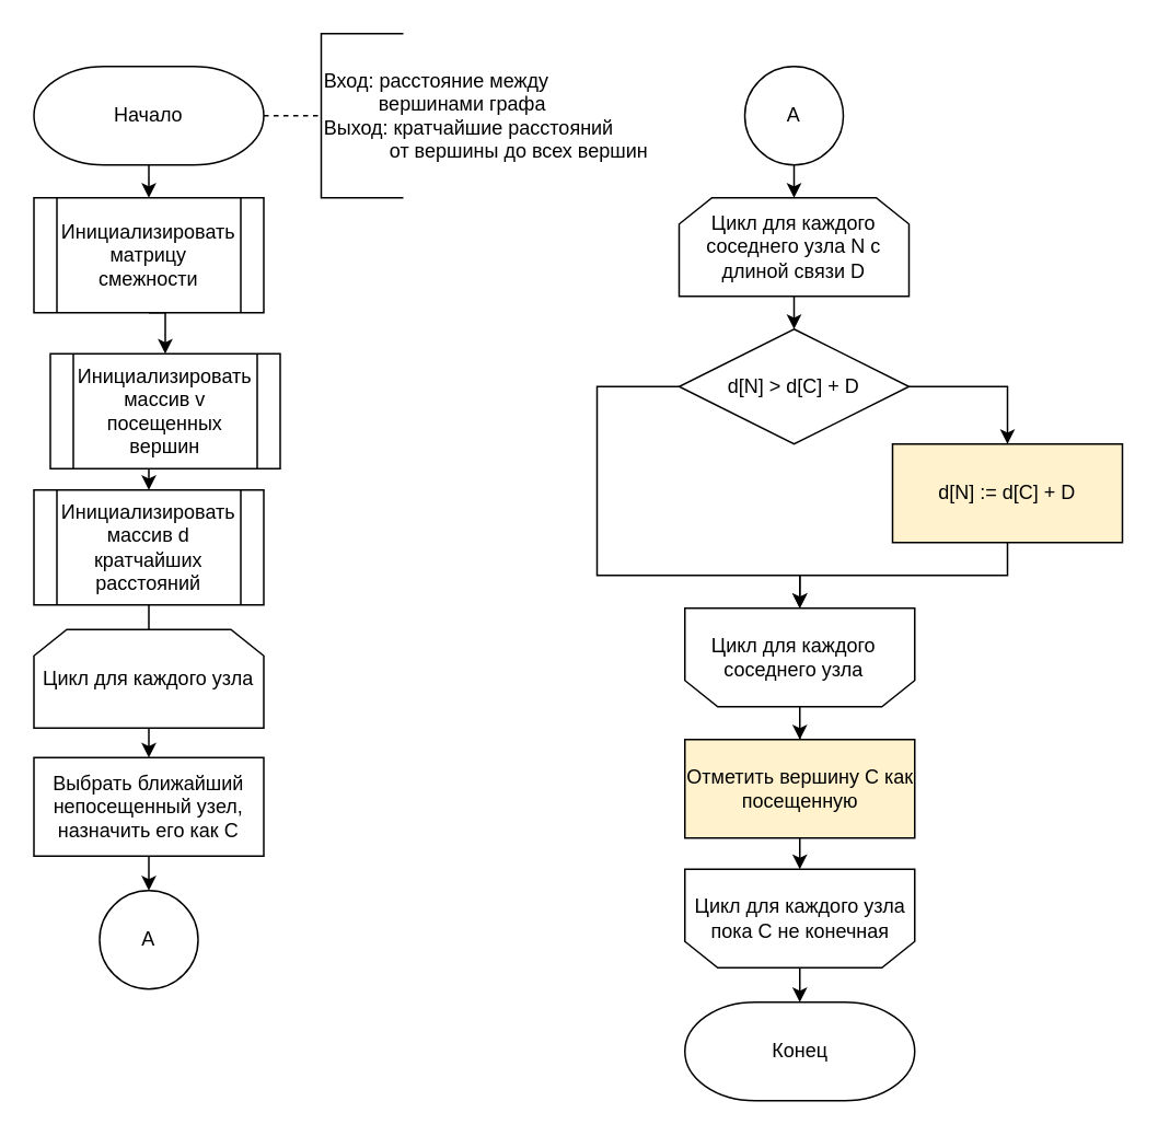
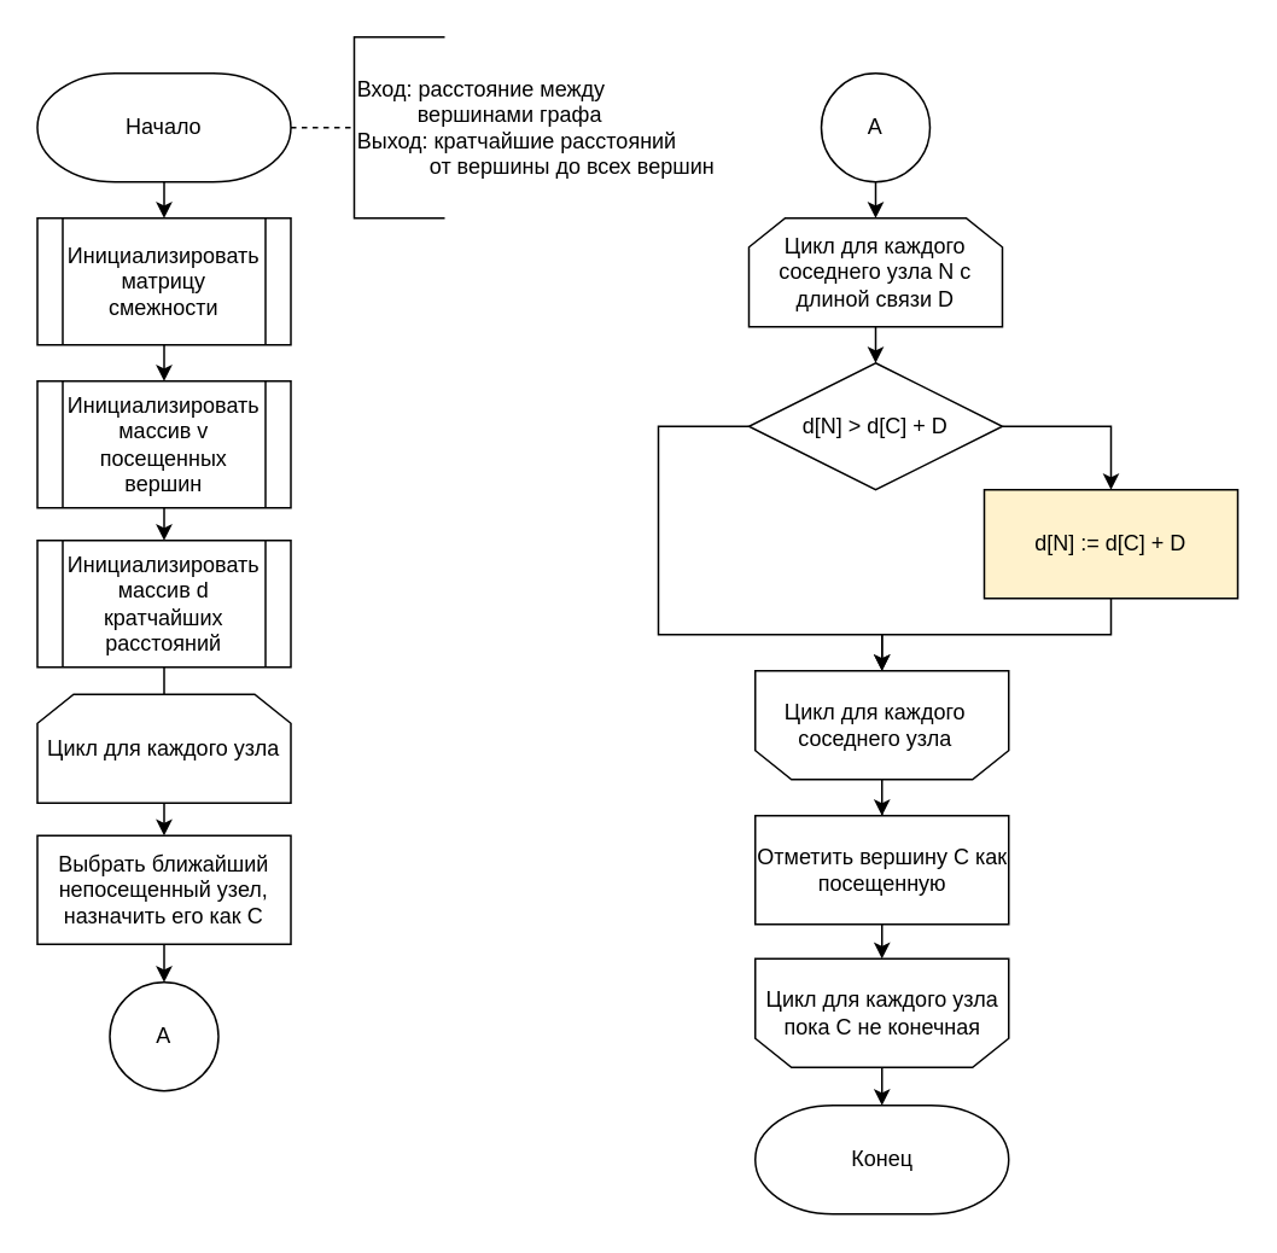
  <mxCell id="0" />
  <mxCell id="1" parent="0" />
  <mxCell id="2" style="edgeStyle=orthogonalEdgeStyle;rounded=0;orthogonalLoop=1;jettySize=auto;html=1;exitX=0.5;exitY=1;exitDx=0;exitDy=0;exitPerimeter=0;entryX=0.5;entryY=0;entryDx=0;entryDy=0;" edge="1" parent="1" source="3" target="5"><mxGeometry relative="1" as="geometry" /></mxCell>
  <mxCell id="3" value="Начало" style="strokeWidth=1;html=1;shape=mxgraph.flowchart.terminator;whiteSpace=wrap;" vertex="1" parent="1"><mxGeometry x="20" y="40" width="140" height="60" as="geometry" /></mxCell>
  <mxCell id="4" style="edgeStyle=orthogonalEdgeStyle;rounded=0;orthogonalLoop=1;jettySize=auto;html=1;exitX=0.5;exitY=1;exitDx=0;exitDy=0;entryX=0.5;entryY=0;entryDx=0;entryDy=0;" edge="1" parent="1" source="5" target="9"><mxGeometry relative="1" as="geometry" /></mxCell>
  <mxCell id="5" value="Инициализировать матрицу смежности" style="shape=process;whiteSpace=wrap;html=1;backgroundOutline=1;" vertex="1" parent="1"><mxGeometry x="20" y="120" width="140" height="70" as="geometry" /></mxCell>
  <mxCell id="6" style="edgeStyle=orthogonalEdgeStyle;rounded=0;orthogonalLoop=1;jettySize=auto;html=1;exitX=0.5;exitY=1;exitDx=0;exitDy=0;entryX=0.5;entryY=0;entryDx=0;entryDy=0;strokeWidth=1;" edge="1" parent="1" source="7" target="32"><mxGeometry relative="1" as="geometry" /></mxCell>
  <mxCell id="7" value="Выбрать ближайший непосещенный узел, назначить его как С" style="rounded=0;whiteSpace=wrap;html=1;strokeWidth=1;" vertex="1" parent="1"><mxGeometry x="20" y="461" width="140" height="60" as="geometry" /></mxCell>
  <mxCell id="8" style="edgeStyle=orthogonalEdgeStyle;rounded=0;orthogonalLoop=1;jettySize=auto;html=1;exitX=0.5;exitY=1;exitDx=0;exitDy=0;entryX=0.5;entryY=0;entryDx=0;entryDy=0;" edge="1" parent="1" source="9" target="11"><mxGeometry relative="1" as="geometry" /></mxCell>
- <mxCell id="9" value="Инициализировать массив v посещенных вершин" style="shape=process;whiteSpace=wrap;html=1;backgroundOutline=1;" vertex="1" parent="1"><mxGeometry x="30" y="215" width="140" height="70" as="geometry" /></mxCell>
+ <mxCell id="9" value="Инициализировать массив v посещенных вершин" style="shape=process;whiteSpace=wrap;html=1;backgroundOutline=1;" vertex="1" parent="1"><mxGeometry x="20" y="210" width="140" height="70" as="geometry" /></mxCell>
  <mxCell id="10" style="edgeStyle=orthogonalEdgeStyle;rounded=0;orthogonalLoop=1;jettySize=auto;html=1;exitX=0.5;exitY=1;exitDx=0;exitDy=0;endArrow=none;" edge="1" parent="1" source="11" target="26"><mxGeometry relative="1" as="geometry" /></mxCell>
  <mxCell id="11" value="Инициализировать массив d кратчайших расстояний" style="shape=process;whiteSpace=wrap;html=1;backgroundOutline=1;" vertex="1" parent="1"><mxGeometry x="20" y="298" width="140" height="70" as="geometry" /></mxCell>
  <mxCell id="12" value="Конец" style="strokeWidth=1;html=1;shape=mxgraph.flowchart.terminator;whiteSpace=wrap;" vertex="1" parent="1"><mxGeometry x="416.5" y="610" width="140" height="60" as="geometry" /></mxCell>
  <mxCell id="13" style="edgeStyle=orthogonalEdgeStyle;rounded=0;orthogonalLoop=1;jettySize=auto;html=1;exitX=0.5;exitY=1;exitDx=0;exitDy=0;entryX=0.5;entryY=0;entryDx=0;entryDy=0;entryPerimeter=0;" edge="1" parent="1" source="14" target="17"><mxGeometry relative="1" as="geometry" /></mxCell>
  <mxCell id="14" value="Цикл для каждого соседнего узла N с длиной связи D" style="shape=loopLimit;whiteSpace=wrap;html=1;strokeWidth=1;rotation=0;" vertex="1" parent="1"><mxGeometry x="413" y="120" width="140" height="60" as="geometry" /></mxCell>
  <mxCell id="15" style="edgeStyle=orthogonalEdgeStyle;rounded=0;orthogonalLoop=1;jettySize=auto;html=1;exitX=1;exitY=0.5;exitDx=0;exitDy=0;exitPerimeter=0;entryX=0.5;entryY=0;entryDx=0;entryDy=0;" edge="1" parent="1" source="17" target="19"><mxGeometry relative="1" as="geometry" /></mxCell>
  <mxCell id="16" style="edgeStyle=orthogonalEdgeStyle;rounded=0;orthogonalLoop=1;jettySize=auto;html=1;exitX=0;exitY=0.5;exitDx=0;exitDy=0;exitPerimeter=0;entryX=0.5;entryY=1;entryDx=0;entryDy=0;" edge="1" parent="1" source="17" target="23"><mxGeometry relative="1" as="geometry"><Array as="points"><mxPoint x="363" y="235" /><mxPoint x="363" y="350" /><mxPoint x="487" y="350" /></Array></mxGeometry></mxCell>
  <mxCell id="17" value="d[N] &amp;gt; d[C] + D" style="strokeWidth=1;html=1;shape=mxgraph.flowchart.decision;whiteSpace=wrap;" vertex="1" parent="1"><mxGeometry x="413" y="200" width="140" height="70" as="geometry" /></mxCell>
  <mxCell id="18" style="edgeStyle=orthogonalEdgeStyle;rounded=0;orthogonalLoop=1;jettySize=auto;html=1;exitX=0.5;exitY=1;exitDx=0;exitDy=0;entryX=0.5;entryY=1;entryDx=0;entryDy=0;" edge="1" parent="1" source="19" target="23"><mxGeometry relative="1" as="geometry" /></mxCell>
  <mxCell id="19" value="d[N] := d[C] + D" style="rounded=0;whiteSpace=wrap;html=1;strokeWidth=1;fillColor=#fff2cc;" vertex="1" parent="1"><mxGeometry x="543" y="270" width="140" height="60" as="geometry" /></mxCell>
  <mxCell id="20" style="edgeStyle=orthogonalEdgeStyle;rounded=0;orthogonalLoop=1;jettySize=auto;html=1;exitX=0.5;exitY=1;exitDx=0;exitDy=0;entryX=0.5;entryY=1;entryDx=0;entryDy=0;" edge="1" parent="1" source="21" target="28"><mxGeometry relative="1" as="geometry" /></mxCell>
- <mxCell id="21" value="Отметить вершину С как посещенную" style="rounded=0;whiteSpace=wrap;html=1;strokeWidth=1;fillColor=#fff2cc;" vertex="1" parent="1"><mxGeometry x="416.5" y="450" width="140" height="60" as="geometry" /></mxCell>
+ <mxCell id="21" value="Отметить вершину С как посещенную" style="rounded=0;whiteSpace=wrap;html=1;strokeWidth=1;" vertex="1" parent="1"><mxGeometry x="416.5" y="450" width="140" height="60" as="geometry" /></mxCell>
  <mxCell id="22" style="edgeStyle=orthogonalEdgeStyle;rounded=0;orthogonalLoop=1;jettySize=auto;html=1;exitX=0.5;exitY=0;exitDx=0;exitDy=0;" edge="1" parent="1" source="23" target="21"><mxGeometry relative="1" as="geometry" /></mxCell>
  <mxCell id="23" value="" style="shape=loopLimit;whiteSpace=wrap;html=1;strokeWidth=1;rotation=180;" vertex="1" parent="1"><mxGeometry x="416.5" y="370" width="140" height="60" as="geometry" /></mxCell>
  <mxCell id="24" value="Цикл для каждого соседнего узла" style="text;html=1;strokeColor=none;fillColor=none;align=center;verticalAlign=middle;whiteSpace=wrap;rounded=0;strokeWidth=1;" vertex="1" parent="1"><mxGeometry x="413" y="385" width="140" height="30" as="geometry" /></mxCell>
  <mxCell id="25" style="edgeStyle=orthogonalEdgeStyle;rounded=0;orthogonalLoop=1;jettySize=auto;html=1;exitX=0.5;exitY=1;exitDx=0;exitDy=0;entryX=0.5;entryY=0;entryDx=0;entryDy=0;" edge="1" parent="1" source="26" target="7"><mxGeometry relative="1" as="geometry" /></mxCell>
  <mxCell id="26" value="Цикл для каждого узла" style="shape=loopLimit;whiteSpace=wrap;html=1;strokeWidth=1;rotation=0;" vertex="1" parent="1"><mxGeometry x="20" y="383" width="140" height="60" as="geometry" /></mxCell>
  <mxCell id="27" style="edgeStyle=orthogonalEdgeStyle;rounded=0;orthogonalLoop=1;jettySize=auto;html=1;exitX=0.5;exitY=0;exitDx=0;exitDy=0;entryX=0.5;entryY=0;entryDx=0;entryDy=0;entryPerimeter=0;" edge="1" parent="1" source="28" target="12"><mxGeometry relative="1" as="geometry" /></mxCell>
  <mxCell id="28" value="" style="shape=loopLimit;whiteSpace=wrap;html=1;strokeWidth=1;rotation=180;" vertex="1" parent="1"><mxGeometry x="416.5" y="529" width="140" height="60" as="geometry" /></mxCell>
  <mxCell id="29" value="Цикл для каждого узла&lt;br&gt;пока C не конечная" style="text;html=1;strokeColor=none;fillColor=none;align=center;verticalAlign=middle;whiteSpace=wrap;rounded=0;strokeWidth=1;" vertex="1" parent="1"><mxGeometry x="416.5" y="544" width="140" height="30" as="geometry" /></mxCell>
  <mxCell id="30" value="Вход: расстояние между&lt;br&gt;&amp;nbsp; &amp;nbsp; &amp;nbsp; &amp;nbsp; &amp;nbsp; вершинами графа&lt;br&gt;Выход: кратчайшие расстояний&lt;br&gt;&amp;nbsp; &amp;nbsp; &amp;nbsp; &amp;nbsp; &amp;nbsp; &amp;nbsp; от вершины до всех вершин" style="strokeWidth=1;html=1;shape=mxgraph.flowchart.annotation_1;align=left;pointerEvents=1;" vertex="1" parent="1"><mxGeometry x="195" y="20" width="50" height="100" as="geometry" /></mxCell>
  <mxCell id="31" value="" style="endArrow=none;dashed=1;html=1;strokeWidth=1;rounded=0;entryX=0;entryY=0.5;entryDx=0;entryDy=0;entryPerimeter=0;exitX=1;exitY=0.5;exitDx=0;exitDy=0;exitPerimeter=0;" edge="1" parent="1" source="3" target="30"><mxGeometry width="50" height="50" relative="1" as="geometry"><mxPoint x="90" y="60" as="sourcePoint" /><mxPoint x="140" y="10" as="targetPoint" /></mxGeometry></mxCell>
  <mxCell id="32" value="А" style="ellipse;whiteSpace=wrap;html=1;aspect=fixed;strokeWidth=1;" vertex="1" parent="1"><mxGeometry x="60" y="542" width="60" height="60" as="geometry" /></mxCell>
  <mxCell id="33" style="edgeStyle=orthogonalEdgeStyle;rounded=0;orthogonalLoop=1;jettySize=auto;html=1;exitX=0.5;exitY=1;exitDx=0;exitDy=0;entryX=0.5;entryY=0;entryDx=0;entryDy=0;strokeWidth=1;" edge="1" parent="1" source="34" target="14"><mxGeometry relative="1" as="geometry" /></mxCell>
  <mxCell id="34" value="А" style="ellipse;whiteSpace=wrap;html=1;aspect=fixed;strokeWidth=1;" vertex="1" parent="1"><mxGeometry x="453" y="40" width="60" height="60" as="geometry" /></mxCell>
